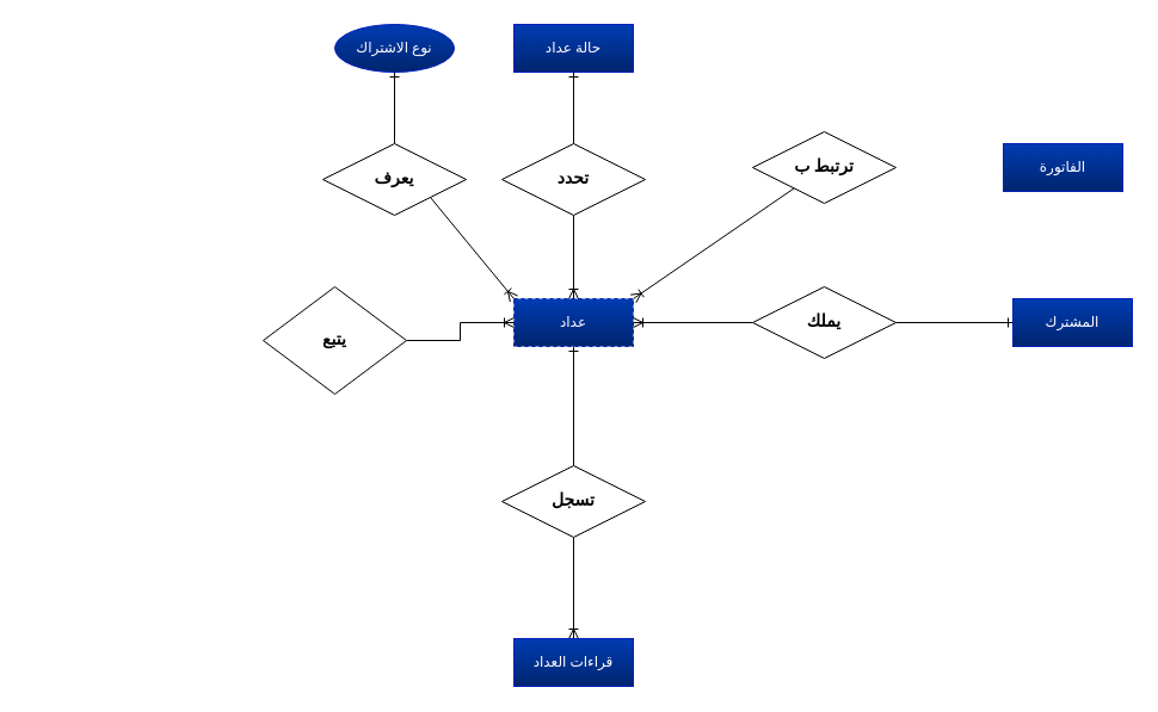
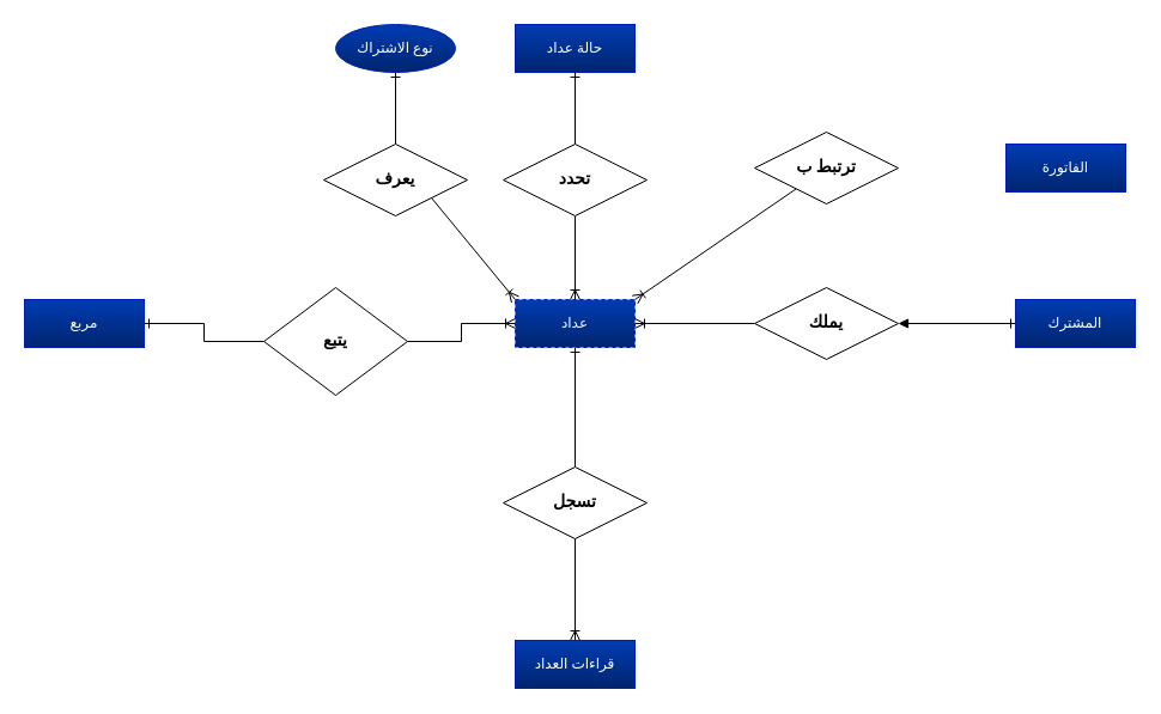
  <mxCell id="0" />
  <mxCell id="1" parent="0" />
  <mxCell id="2" value="" style="edgeStyle=orthogonalEdgeStyle;rounded=0;orthogonalLoop=1;jettySize=auto;html=1;exitX=0;exitY=0.5;exitDx=0;exitDy=0;entryX=1;entryY=0.5;entryDx=0;entryDy=0;endArrow=none;startFill=0;startArrow=ERoneToMany;fontSize=14;spacingBottom=0;spacingLeft=20;fontStyle=1" edge="1" parent="1" source="3" target="6"><mxGeometry x="-0.333" y="-10" relative="1" as="geometry"><mxPoint as="offset" /></mxGeometry></mxCell>
  <mxCell id="3" value="عداد" style="whiteSpace=wrap;html=1;align=center;fontFamily=Readex Pro;fontSize=12;fontStyle=0;fontSource=https%3A%2F%2Ffonts.googleapis.com%2Fcss%3Ffamily%3DReadex%2BPro;gradientDirection=south;shadow=0;glass=0;rounded=0;fillColor=#003CB3;strokeColor=#001DBC;verticalAlign=middle;fontColor=#ffffff;gradientColor=#00256E;dashed=1;" vertex="1" parent="1"><mxGeometry x="430" y="250" width="100" height="40" as="geometry" /></mxCell>
+ <mxCell id="4" value="مربع" style="whiteSpace=wrap;html=1;align=center;fontFamily=Readex Pro;fontSize=12;fontStyle=0;fontSource=https%3A%2F%2Ffonts.googleapis.com%2Fcss%3Ffamily%3DReadex%2BPro;gradientDirection=south;shadow=0;glass=0;rounded=0;fillColor=#003CB3;strokeColor=#001DBC;verticalAlign=middle;fontColor=#ffffff;gradientColor=#00256E;" vertex="1" parent="1"><mxGeometry x="20" y="250" width="100" height="40" as="geometry" /></mxCell>
+ <mxCell id="5" value="" style="edgeStyle=orthogonalEdgeStyle;rounded=0;orthogonalLoop=1;jettySize=auto;html=1;entryX=1;entryY=0.5;entryDx=0;entryDy=0;endArrow=ERone;endFill=0;fontStyle=1;fontSize=14;spacingRight=20;" edge="1" parent="1" source="6" target="4"><mxGeometry x="0.4" y="-10" relative="1" as="geometry"><mxPoint as="offset" /></mxGeometry></mxCell>
  <mxCell id="6" value="يتبع" style="shape=rhombus;perimeter=rhombusPerimeter;whiteSpace=wrap;html=1;align=center;fontSize=14;fontFamily=Times New Roman;fontStyle=1" vertex="1" parent="1"><mxGeometry x="220" y="240" width="120" height="90" as="geometry" /></mxCell>
  <mxCell id="7" value="حالة عداد" style="whiteSpace=wrap;html=1;align=center;fontFamily=Readex Pro;fontSize=12;fontStyle=0;fontSource=https%3A%2F%2Ffonts.googleapis.com%2Fcss%3Ffamily%3DReadex%2BPro;gradientDirection=south;shadow=0;glass=0;rounded=0;fillColor=#003CB3;strokeColor=#001DBC;verticalAlign=middle;fontColor=#ffffff;gradientColor=#00256E;" vertex="1" parent="1"><mxGeometry x="430" y="20" width="100" height="40" as="geometry" /></mxCell>
  <mxCell id="8" style="edgeStyle=none;html=1;exitX=0.5;exitY=0;exitDx=0;exitDy=0;entryX=0.5;entryY=1;entryDx=0;entryDy=0;endArrow=ERone;endFill=0;" edge="1" parent="1" source="10" target="7"><mxGeometry relative="1" as="geometry" /></mxCell>
  <mxCell id="9" style="edgeStyle=none;html=1;exitX=0.5;exitY=1;exitDx=0;exitDy=0;entryX=0.5;entryY=0;entryDx=0;entryDy=0;endArrow=ERoneToMany;endFill=0;" edge="1" parent="1" source="10" target="3"><mxGeometry relative="1" as="geometry" /></mxCell>
  <mxCell id="10" value="تحدد" style="shape=rhombus;perimeter=rhombusPerimeter;whiteSpace=wrap;html=1;align=center;fontSize=14;fontFamily=Times New Roman;fontStyle=1" vertex="1" parent="1"><mxGeometry x="420" y="120" width="120" height="60" as="geometry" /></mxCell>
  <mxCell id="11" value="" style="edgeStyle=orthogonalEdgeStyle;rounded=0;orthogonalLoop=1;jettySize=auto;html=1;exitX=0.5;exitY=0;exitDx=0;exitDy=0;entryX=0.5;entryY=1;entryDx=0;entryDy=0;endArrow=none;startFill=0;startArrow=ERoneToMany;fontSize=14;spacingBottom=0;spacingLeft=20;fontStyle=1" edge="1" parent="1" source="12" target="14"><mxGeometry x="-0.333" y="-10" relative="1" as="geometry"><mxPoint as="offset" /></mxGeometry></mxCell>
  <mxCell id="12" value="قراءات العداد" style="whiteSpace=wrap;html=1;align=center;fontFamily=Readex Pro;fontSize=12;fontStyle=0;fontSource=https%3A%2F%2Ffonts.googleapis.com%2Fcss%3Ffamily%3DReadex%2BPro;gradientDirection=south;shadow=0;glass=0;rounded=0;fillColor=#003CB3;strokeColor=#001DBC;verticalAlign=middle;fontColor=#ffffff;gradientColor=#00256E;" vertex="1" parent="1"><mxGeometry x="430" y="535" width="100" height="40" as="geometry" /></mxCell>
  <mxCell id="13" style="edgeStyle=none;html=1;exitX=0.5;exitY=0;exitDx=0;exitDy=0;entryX=0.5;entryY=1;entryDx=0;entryDy=0;endArrow=ERone;endFill=0;" edge="1" parent="1" source="14" target="3"><mxGeometry relative="1" as="geometry" /></mxCell>
  <mxCell id="14" value="تسجل" style="shape=rhombus;perimeter=rhombusPerimeter;whiteSpace=wrap;html=1;align=center;fontSize=14;fontFamily=Times New Roman;fontStyle=1" vertex="1" parent="1"><mxGeometry x="420" y="390" width="120" height="60" as="geometry" /></mxCell>
  <mxCell id="15" value="" style="edgeStyle=orthogonalEdgeStyle;rounded=0;orthogonalLoop=1;jettySize=auto;html=1;exitX=0.5;exitY=1;exitDx=0;exitDy=0;entryX=0.5;entryY=0;entryDx=0;entryDy=0;endArrow=none;startFill=0;startArrow=ERone;fontSize=14;spacingBottom=0;spacingLeft=20;fontStyle=1" edge="1" parent="1" source="16" target="18"><mxGeometry x="-0.333" y="-10" relative="1" as="geometry"><mxPoint as="offset" /></mxGeometry></mxCell>
  <mxCell id="16" value="نوع الاشتراك" style="ellipse;whiteSpace=wrap;html=1;align=center;fontFamily=Readex Pro;fontSize=12;fontStyle=0;fontSource=https%3A%2F%2Ffonts.googleapis.com%2Fcss%3Ffamily%3DReadex%2BPro;gradientDirection=south;shadow=0;glass=0;fillColor=#003CB3;strokeColor=#001DBC;verticalAlign=middle;fontColor=#ffffff;gradientColor=#00256E;" vertex="1" parent="1"><mxGeometry x="280" y="20" width="100" height="40" as="geometry" /></mxCell>
  <mxCell id="17" style="edgeStyle=none;html=1;exitX=1;exitY=1;exitDx=0;exitDy=0;entryX=0;entryY=0;entryDx=0;entryDy=0;endArrow=ERoneToMany;endFill=0;" edge="1" parent="1" source="18" target="3"><mxGeometry relative="1" as="geometry" /></mxCell>
  <mxCell id="18" value="يعرف" style="shape=rhombus;perimeter=rhombusPerimeter;whiteSpace=wrap;html=1;align=center;fontSize=14;fontFamily=Times New Roman;fontStyle=1" vertex="1" parent="1"><mxGeometry x="270" y="120" width="120" height="60" as="geometry" /></mxCell>
- <mxCell id="19" value="" style="edgeStyle=orthogonalEdgeStyle;rounded=0;orthogonalLoop=1;jettySize=auto;html=1;exitX=0;exitY=0.5;exitDx=0;exitDy=0;entryX=1;entryY=0.5;entryDx=0;entryDy=0;endArrow=none;startFill=0;startArrow=ERone;fontSize=14;spacingBottom=0;spacingLeft=20;fontStyle=1" edge="1" parent="1" source="20" target="22"><mxGeometry x="-0.333" y="-10" relative="1" as="geometry"><mxPoint as="offset" /></mxGeometry></mxCell>
+ <mxCell id="19" value="" style="edgeStyle=orthogonalEdgeStyle;rounded=0;orthogonalLoop=1;jettySize=auto;html=1;exitX=0;exitY=0.5;exitDx=0;exitDy=0;entryX=1;entryY=0.5;entryDx=0;entryDy=0;endArrow=block;startFill=0;startArrow=ERone;fontSize=14;spacingBottom=0;spacingLeft=20;fontStyle=1;" edge="1" parent="1" source="20" target="22"><mxGeometry x="-0.333" y="-10" relative="1" as="geometry"><mxPoint as="offset" /></mxGeometry></mxCell>
  <mxCell id="20" value="المشترك" style="whiteSpace=wrap;html=1;align=center;fontFamily=Readex Pro;fontSize=12;fontStyle=0;fontSource=https%3A%2F%2Ffonts.googleapis.com%2Fcss%3Ffamily%3DReadex%2BPro;gradientDirection=south;shadow=0;glass=0;rounded=0;fillColor=#003CB3;strokeColor=#001DBC;verticalAlign=middle;fontColor=#ffffff;gradientColor=#00256E;" vertex="1" parent="1"><mxGeometry x="848" y="250" width="100" height="40" as="geometry" /></mxCell>
  <mxCell id="21" style="edgeStyle=none;html=1;exitX=0;exitY=0.5;exitDx=0;exitDy=0;entryX=1;entryY=0.5;entryDx=0;entryDy=0;endArrow=ERoneToMany;endFill=0;" edge="1" parent="1" source="22" target="3"><mxGeometry relative="1" as="geometry" /></mxCell>
  <mxCell id="22" value="يملك" style="shape=rhombus;perimeter=rhombusPerimeter;whiteSpace=wrap;html=1;align=center;fontSize=14;fontFamily=Times New Roman;fontStyle=1" vertex="1" parent="1"><mxGeometry x="630" y="240" width="120" height="60" as="geometry" /></mxCell>
  <mxCell id="23" value="الفاتورة" style="whiteSpace=wrap;html=1;align=center;fontFamily=Readex Pro;fontSize=12;fontStyle=0;fontSource=https%3A%2F%2Ffonts.googleapis.com%2Fcss%3Ffamily%3DReadex%2BPro;gradientDirection=south;shadow=0;glass=0;rounded=0;fillColor=#003CB3;strokeColor=#001DBC;verticalAlign=middle;fontColor=#ffffff;gradientColor=#00256E;" vertex="1" parent="1"><mxGeometry x="840" y="120" width="100" height="40" as="geometry" /></mxCell>
  <mxCell id="24" value="" style="rounded=0;orthogonalLoop=1;jettySize=auto;html=1;entryX=1;entryY=0;entryDx=0;entryDy=0;endArrow=ERoneToMany;endFill=0;fontStyle=1;fontSize=14;spacingRight=20;" edge="1" parent="1" source="25" target="3"><mxGeometry x="0.4" y="-10" relative="1" as="geometry"><mxPoint as="offset" /><mxPoint x="530" y="140" as="targetPoint" /></mxGeometry></mxCell>
  <mxCell id="25" value="ترتبط ب" style="shape=rhombus;perimeter=rhombusPerimeter;whiteSpace=wrap;html=1;align=center;fontSize=14;fontFamily=Times New Roman;fontStyle=1" vertex="1" parent="1"><mxGeometry x="630" y="110" width="120" height="60" as="geometry" /></mxCell>
